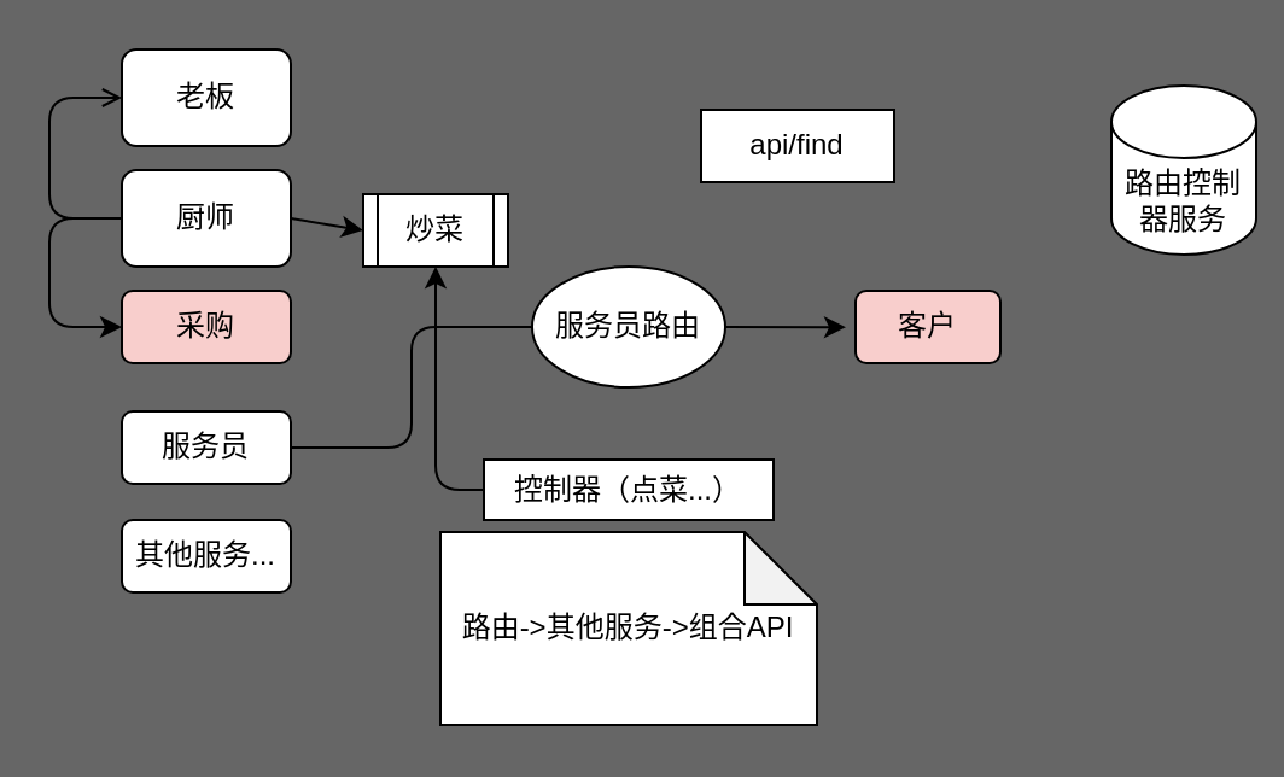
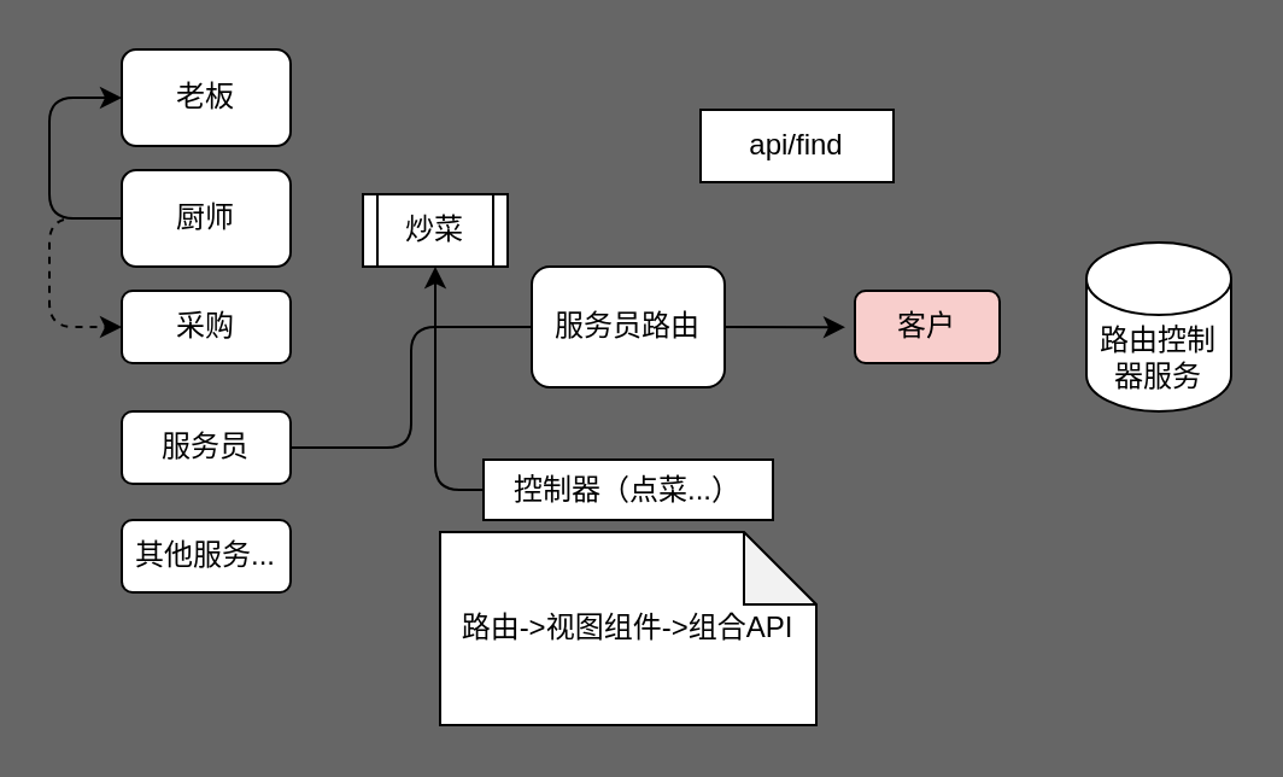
  <mxCell id="0" />
  <mxCell id="1" parent="0" />
  <mxCell id="2" value="老板" style="rounded=1;whiteSpace=wrap;html=1;" vertex="1" parent="1"><mxGeometry x="50" y="20" width="70" height="40" as="geometry" /></mxCell>
  <mxCell id="3" style="edgeStyle=none;html=1;exitX=0.5;exitY=0;exitDx=0;exitDy=0;" edge="1" parent="1" source="7"><mxGeometry relative="1" as="geometry"><mxPoint x="90" y="100" as="targetPoint" /></mxGeometry></mxCell>
- <mxCell id="4" style="edgeStyle=none;html=1;exitX=1;exitY=0.5;exitDx=0;exitDy=0;entryX=0;entryY=0.5;entryDx=0;entryDy=0;" edge="1" parent="1" source="7" target="17"><mxGeometry relative="1" as="geometry" /></mxCell>
- <mxCell id="5" style="edgeStyle=orthogonalEdgeStyle;html=1;exitX=0;exitY=0.5;exitDx=0;exitDy=0;entryX=0;entryY=0.5;entryDx=0;entryDy=0;endArrow=open;" edge="1" parent="1" source="7" target="2"><mxGeometry relative="1" as="geometry"><Array as="points"><mxPoint x="20" y="90" /><mxPoint x="20" y="40" /></Array></mxGeometry></mxCell>
- <mxCell id="6" style="edgeStyle=orthogonalEdgeStyle;html=1;exitX=0;exitY=0.5;exitDx=0;exitDy=0;entryX=0;entryY=0.5;entryDx=0;entryDy=0;" edge="1" parent="1" source="7" target="8"><mxGeometry relative="1" as="geometry"><Array as="points"><mxPoint x="20" y="90" /><mxPoint x="20" y="135" /></Array></mxGeometry></mxCell>
+ <mxCell id="5" style="edgeStyle=orthogonalEdgeStyle;html=1;exitX=0;exitY=0.5;exitDx=0;exitDy=0;entryX=0;entryY=0.5;entryDx=0;entryDy=0;" edge="1" parent="1" source="7" target="2"><mxGeometry relative="1" as="geometry"><Array as="points"><mxPoint x="20" y="90" /><mxPoint x="20" y="40" /></Array></mxGeometry></mxCell>
+ <mxCell id="6" style="edgeStyle=orthogonalEdgeStyle;html=1;exitX=0;exitY=0.5;exitDx=0;exitDy=0;entryX=0;entryY=0.5;entryDx=0;entryDy=0;dashed=1;" edge="1" parent="1" source="7" target="8"><mxGeometry relative="1" as="geometry"><Array as="points"><mxPoint x="20" y="90" /><mxPoint x="20" y="135" /></Array></mxGeometry></mxCell>
  <mxCell id="7" value="厨师" style="rounded=1;whiteSpace=wrap;html=1;" vertex="1" parent="1"><mxGeometry x="50" y="70" width="70" height="40" as="geometry" /></mxCell>
- <mxCell id="8" value="采购" style="rounded=1;whiteSpace=wrap;html=1;fillColor=#f8cecc;" vertex="1" parent="1"><mxGeometry x="50" y="120" width="70" height="30" as="geometry" /></mxCell>
+ <mxCell id="8" value="采购" style="rounded=1;whiteSpace=wrap;html=1;" vertex="1" parent="1"><mxGeometry x="50" y="120" width="70" height="30" as="geometry" /></mxCell>
  <mxCell id="9" style="edgeStyle=orthogonalEdgeStyle;html=1;exitX=1;exitY=0.5;exitDx=0;exitDy=0;entryX=0;entryY=0.5;entryDx=0;entryDy=0;endArrow=none;" edge="1" parent="1" source="10" target="12"><mxGeometry relative="1" as="geometry" /></mxCell>
  <mxCell id="10" value="服务员" style="rounded=1;whiteSpace=wrap;html=1;" vertex="1" parent="1"><mxGeometry x="50" y="170" width="70" height="30" as="geometry" /></mxCell>
  <mxCell id="11" style="edgeStyle=none;html=1;exitX=1;exitY=0.5;exitDx=0;exitDy=0;" edge="1" parent="1" source="12"><mxGeometry relative="1" as="geometry"><mxPoint x="350" y="135.105" as="targetPoint" /></mxGeometry></mxCell>
- <mxCell id="12" value="服务员路由" style="ellipse;whiteSpace=wrap;html=1;" vertex="1" parent="1"><mxGeometry x="220" y="110" width="80" height="50" as="geometry" /></mxCell>
+ <mxCell id="12" value="服务员路由" style="whiteSpace=wrap;html=1;rounded=1;" vertex="1" parent="1"><mxGeometry x="220" y="110" width="80" height="50" as="geometry" /></mxCell>
  <mxCell id="13" value="客户" style="rounded=1;whiteSpace=wrap;html=1;fillColor=#f8cecc;" vertex="1" parent="1"><mxGeometry x="354" y="120" width="60" height="30" as="geometry" /></mxCell>
  <mxCell id="14" value="api/find" style="rounded=0;whiteSpace=wrap;html=1;" vertex="1" parent="1"><mxGeometry x="290" y="45" width="80" height="30" as="geometry" /></mxCell>
  <mxCell id="15" style="edgeStyle=orthogonalEdgeStyle;html=1;exitX=0;exitY=0.5;exitDx=0;exitDy=0;entryX=0.5;entryY=1;entryDx=0;entryDy=0;" edge="1" parent="1" source="16" target="17"><mxGeometry relative="1" as="geometry" /></mxCell>
  <mxCell id="16" value="控制器（点菜...）" style="whiteSpace=wrap;html=1;rounded=0;" vertex="1" parent="1"><mxGeometry x="200" y="190" width="120" height="25" as="geometry" /></mxCell>
  <mxCell id="17" value="炒菜" style="shape=process;whiteSpace=wrap;html=1;backgroundOutline=1;" vertex="1" parent="1"><mxGeometry x="150" y="80" width="60" height="30" as="geometry" /></mxCell>
- <mxCell id="18" value="路由控制器服务" style="shape=cylinder3;whiteSpace=wrap;html=1;boundedLbl=1;backgroundOutline=1;size=15;" vertex="1" parent="1"><mxGeometry x="460" y="35" width="60" height="70" as="geometry" /></mxCell>
- <mxCell id="19" value="路由-&amp;gt;其他服务-&amp;gt;组合API" style="shape=note;whiteSpace=wrap;html=1;backgroundOutline=1;darkOpacity=0.05;" vertex="1" parent="1"><mxGeometry x="182" y="220" width="156" height="80" as="geometry" /></mxCell>
+ <mxCell id="18" value="路由控制器服务" style="shape=cylinder3;whiteSpace=wrap;html=1;boundedLbl=1;backgroundOutline=1;size=15;" vertex="1" parent="1"><mxGeometry x="450" y="100" width="60" height="70" as="geometry" /></mxCell>
+ <mxCell id="19" value="路由-&amp;gt;视图组件-&amp;gt;组合API" style="shape=note;whiteSpace=wrap;html=1;backgroundOutline=1;darkOpacity=0.05;" vertex="1" parent="1"><mxGeometry x="182" y="220" width="156" height="80" as="geometry" /></mxCell>
  <mxCell id="20" value="其他服务..." style="rounded=1;whiteSpace=wrap;html=1;" vertex="1" parent="1"><mxGeometry x="50" y="215" width="70" height="30" as="geometry" /></mxCell>
